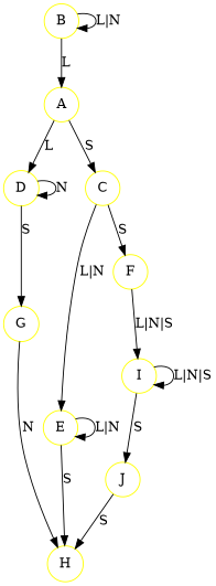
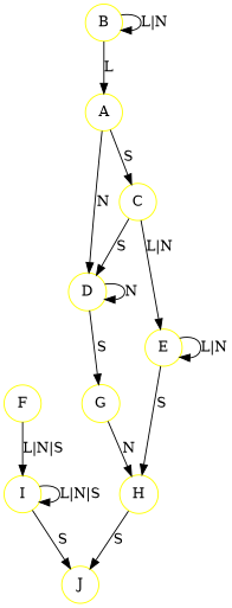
  digraph {
    node [color=yellow shape=circle]
    A
    D
    C
    B
    G
    E
    F
    H
    I
    J
-   A -> D [label=L]
+   A -> D [label=N]
    A -> C [label=S]
    D -> D [label=N]
    D -> G [label=S]
    C -> E [label="L|N"]
-   C -> F [label=S]
+   C -> D [label=S]
    B -> A [label=L]
    B -> B [label="L|N"]
    G -> H [label=N]
    E -> E [label="L|N"]
    E -> H [label=S]
    F -> I [label="L|N|S"]
    I -> I [label="L|N|S"]
    I -> J [label=S]
-   J -> H [label=S]
+   H -> J [label=S]
  }
